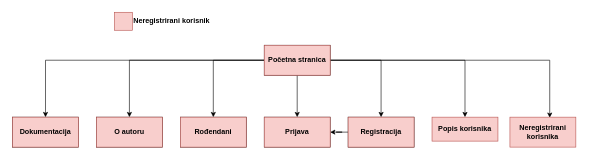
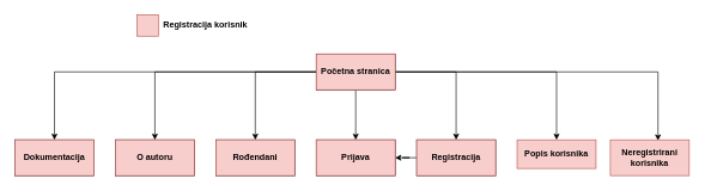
  <mxCell id="0" />
  <mxCell id="1" parent="0" />
  <mxCell id="2" style="edgeStyle=orthogonalEdgeStyle;rounded=0;orthogonalLoop=1;jettySize=auto;html=1;entryX=0.5;entryY=0;entryDx=0;entryDy=0;" parent="1" source="9" target="12" edge="1"><mxGeometry relative="1" as="geometry" /></mxCell>
  <mxCell id="3" style="edgeStyle=orthogonalEdgeStyle;rounded=0;orthogonalLoop=1;jettySize=auto;html=1;" parent="1" source="9" target="11" edge="1"><mxGeometry relative="1" as="geometry" /></mxCell>
  <mxCell id="4" style="edgeStyle=orthogonalEdgeStyle;rounded=0;orthogonalLoop=1;jettySize=auto;html=1;" parent="1" source="9" target="13" edge="1"><mxGeometry relative="1" as="geometry" /></mxCell>
  <mxCell id="5" style="edgeStyle=orthogonalEdgeStyle;rounded=0;orthogonalLoop=1;jettySize=auto;html=1;" parent="1" source="9" target="14" edge="1"><mxGeometry relative="1" as="geometry" /></mxCell>
  <mxCell id="6" style="edgeStyle=orthogonalEdgeStyle;rounded=0;orthogonalLoop=1;jettySize=auto;html=1;" parent="1" source="9" target="15" edge="1"><mxGeometry relative="1" as="geometry" /></mxCell>
  <mxCell id="7" style="edgeStyle=orthogonalEdgeStyle;rounded=0;orthogonalLoop=1;jettySize=auto;html=1;entryX=0.604;entryY=0.02;entryDx=0;entryDy=0;entryPerimeter=0;" parent="1" source="9" target="16" edge="1"><mxGeometry relative="1" as="geometry" /></mxCell>
  <mxCell id="8" style="edgeStyle=orthogonalEdgeStyle;rounded=0;orthogonalLoop=1;jettySize=auto;html=1;" parent="1" source="9" target="17" edge="1"><mxGeometry relative="1" as="geometry" /></mxCell>
  <mxCell id="9" value="Početna stranica" style="rounded=0;whiteSpace=wrap;html=1;" parent="1" vertex="1"><mxGeometry x="440" y="75" width="110" height="50" as="geometry" /></mxCell>
  <mxCell id="10" style="edgeStyle=orthogonalEdgeStyle;rounded=0;orthogonalLoop=1;jettySize=auto;html=1;" parent="1" source="11" target="12" edge="1"><mxGeometry relative="1" as="geometry" /></mxCell>
  <mxCell id="11" value="Registracija" style="rounded=0;whiteSpace=wrap;html=1;" parent="1" vertex="1"><mxGeometry x="580" y="195" width="110" height="50" as="geometry" /></mxCell>
  <mxCell id="12" value="Prijava" style="rounded=0;whiteSpace=wrap;html=1;" parent="1" vertex="1"><mxGeometry x="440" y="195" width="110" height="50" as="geometry" /></mxCell>
  <mxCell id="13" value="Dokumentacija" style="rounded=0;whiteSpace=wrap;html=1;" parent="1" vertex="1"><mxGeometry x="20" y="195" width="110" height="50" as="geometry" /></mxCell>
  <mxCell id="14" value="O autoru" style="rounded=0;whiteSpace=wrap;html=1;" parent="1" vertex="1"><mxGeometry x="160" y="195" width="110" height="50" as="geometry" /></mxCell>
  <mxCell id="15" value="Popis korisnika" style="rounded=0;whiteSpace=wrap;html=1;fillColor=#f8cecc;strokeColor=#b85450;fontStyle=1" parent="1" vertex="1"><mxGeometry x="720" y="195" width="110" height="40" as="geometry" /></mxCell>
  <mxCell id="16" value="Neregistrirani korisnika" style="rounded=0;whiteSpace=wrap;html=1;fillColor=#f8cecc;strokeColor=#b85450;fontStyle=1" parent="1" vertex="1"><mxGeometry x="850" y="195" width="110" height="50" as="geometry" /></mxCell>
  <mxCell id="17" value="Rođendani" style="rounded=0;whiteSpace=wrap;html=1;" parent="1" vertex="1"><mxGeometry x="300" y="195" width="110" height="50" as="geometry" /></mxCell>
- <mxCell id="18" value="Neregistrirani korisnik&lt;br&gt;" style="text;html=1;align=center;verticalAlign=middle;resizable=0;points=[];autosize=1;strokeColor=none;fontStyle=1" vertex="1" parent="1"><mxGeometry x="215" y="25" width="140" height="20" as="geometry" /></mxCell>
+ <mxCell id="18" value="Registracija korisnik&lt;br&gt;" style="text;html=1;align=center;verticalAlign=middle;resizable=0;points=[];autosize=1;strokeColor=none;fontStyle=1" vertex="1" parent="1"><mxGeometry x="215" y="25" width="140" height="20" as="geometry" /></mxCell>
  <mxCell id="19" value="" style="rounded=0;whiteSpace=wrap;html=1;fillColor=#f8cecc;strokeColor=#b85450;" vertex="1" parent="1"><mxGeometry x="190" y="20" width="30" height="30" as="geometry" /></mxCell>
  <mxCell id="20" value="Početna stranica" style="rounded=0;whiteSpace=wrap;html=1;fillColor=#f8cecc;strokeColor=#b85450;fontStyle=1" vertex="1" parent="1"><mxGeometry x="440" y="75" width="110" height="50" as="geometry" /></mxCell>
  <mxCell id="21" value="Prijava" style="rounded=0;whiteSpace=wrap;html=1;fillColor=#f8cecc;strokeColor=#b85450;fontStyle=1" vertex="1" parent="1"><mxGeometry x="440" y="195" width="110" height="50" as="geometry" /></mxCell>
  <mxCell id="22" value="Rođendani" style="rounded=0;whiteSpace=wrap;html=1;fillColor=#f8cecc;strokeColor=#b85450;fontStyle=1" vertex="1" parent="1"><mxGeometry x="300" y="195" width="110" height="50" as="geometry" /></mxCell>
  <mxCell id="23" value="O autoru" style="rounded=0;whiteSpace=wrap;html=1;fillColor=#f8cecc;strokeColor=#b85450;fontStyle=1" vertex="1" parent="1"><mxGeometry x="160" y="195" width="110" height="50" as="geometry" /></mxCell>
  <mxCell id="24" value="Dokumentacija" style="rounded=0;whiteSpace=wrap;html=1;fillColor=#f8cecc;strokeColor=#b85450;fontStyle=1" vertex="1" parent="1"><mxGeometry x="20" y="195" width="110" height="50" as="geometry" /></mxCell>
  <mxCell id="25" value="Registracija" style="rounded=0;whiteSpace=wrap;html=1;fillColor=#f8cecc;strokeColor=#b85450;fontStyle=1" vertex="1" parent="1"><mxGeometry x="580" y="195" width="110" height="50" as="geometry" /></mxCell>
